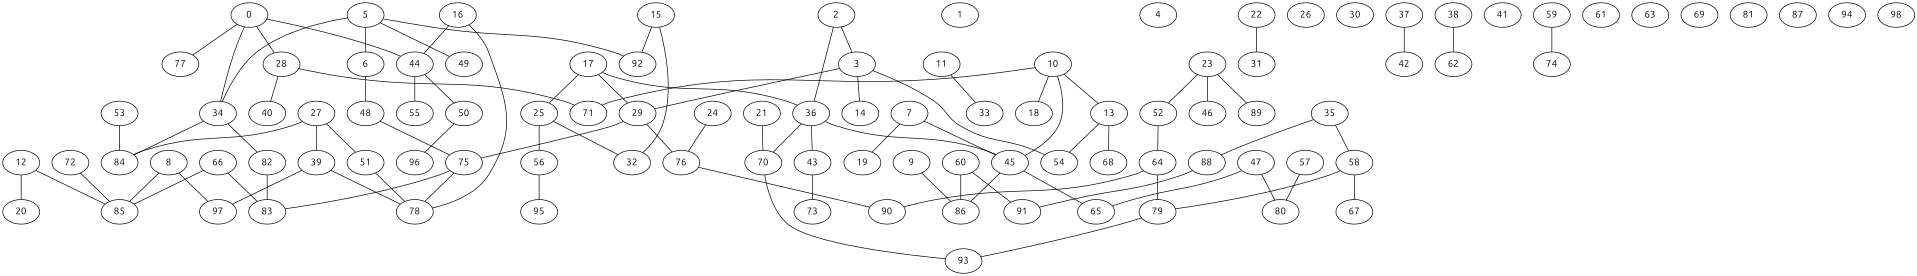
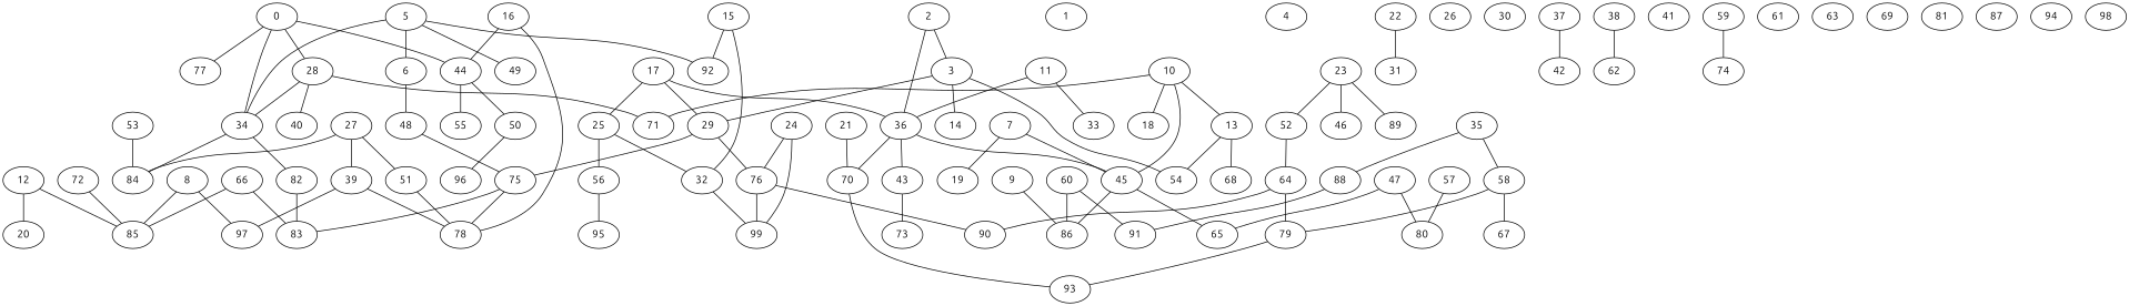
  graph {
    fontname=Ubuntu
    node [fontname=Ubuntu]
    edge [fontname=Ubuntu]
    0
    28
    34
    44
    77
    71
    40
    84
    82
    50
    55
    1
    2
    3
    36
    14
    29
    54
    25
    32
    56
    45
    70
    43
    76
    75
    4
    5
    6
    49
    92
    48
    7
    19
    86
    65
    8
    85
    97
    9
    10
    13
    18
    68
    11
    33
    12
    20
    15
+   99
    16
    78
    17
    21
    93
    22
    31
    23
    89
    46
    52
    64
    24
    90
    95
    26
    27
    39
    51
    83
    30
    35
    58
    88
    67
    79
    91
    73
    37
    42
    38
    62
    41
    96
    47
    80
    53
    57
    59
    74
    60
    61
    63
    66
    69
    72
    81
    87
    94
    98
    0 -- 28
    0 -- 34
    0 -- 44
    0 -- 77
+   28 -- 34
    28 -- 71
    28 -- 40
    34 -- 84
    34 -- 82
    44 -- 50
    44 -- 55
    82 -- 83
    50 -- 96
    2 -- 3
    2 -- 36
    3 -- 14
    3 -- 29
    3 -- 54
    36 -- 45
    36 -- 70
    36 -- 43
    29 -- 76
    29 -- 75
    25 -- 32
    25 -- 56
+   32 -- 99
    56 -- 95
    45 -- 86
    45 -- 65
    70 -- 93
    43 -- 73
+   76 -- 99
    76 -- 90
    75 -- 78
    75 -- 83
    5 -- 34
    5 -- 6
    5 -- 49
    5 -- 92
    6 -- 48
    48 -- 75
    7 -- 45
    7 -- 19
    8 -- 85
    8 -- 97
    9 -- 86
    10 -- 71
    10 -- 45
    10 -- 13
    10 -- 18
    13 -- 54
    13 -- 68
+   11 -- 36
    11 -- 33
    12 -- 85
    12 -- 20
    15 -- 32
    15 -- 92
    16 -- 44
    16 -- 78
    17 -- 36
    17 -- 29
    17 -- 25
    21 -- 70
    22 -- 31
    23 -- 89
    23 -- 46
    23 -- 52
    52 -- 64
    64 -- 90
    64 -- 79
    24 -- 76
+   24 -- 99
    27 -- 84
    27 -- 39
    27 -- 51
    39 -- 97
    39 -- 78
    51 -- 78
    35 -- 58
    35 -- 88
    58 -- 67
    58 -- 79
    88 -- 91
    79 -- 93
    37 -- 42
    38 -- 62
    47 -- 65
    47 -- 80
    53 -- 84
    57 -- 80
    59 -- 74
    60 -- 86
    60 -- 91
    66 -- 85
    66 -- 83
    72 -- 85
  }
